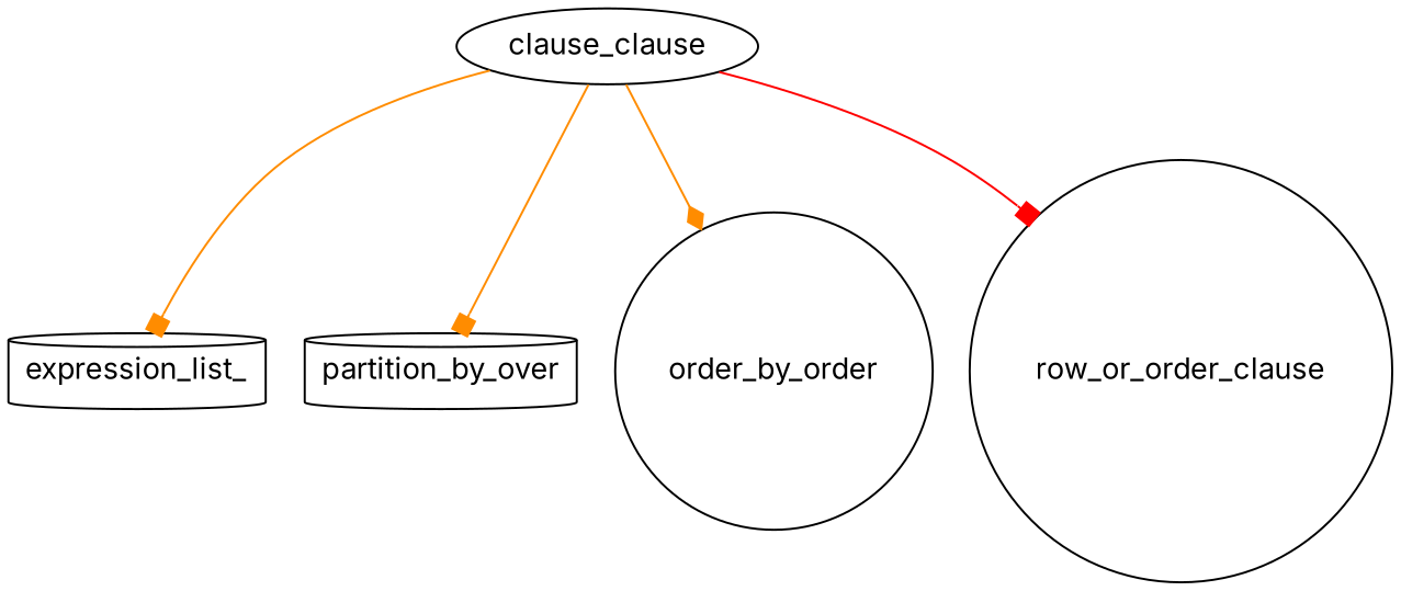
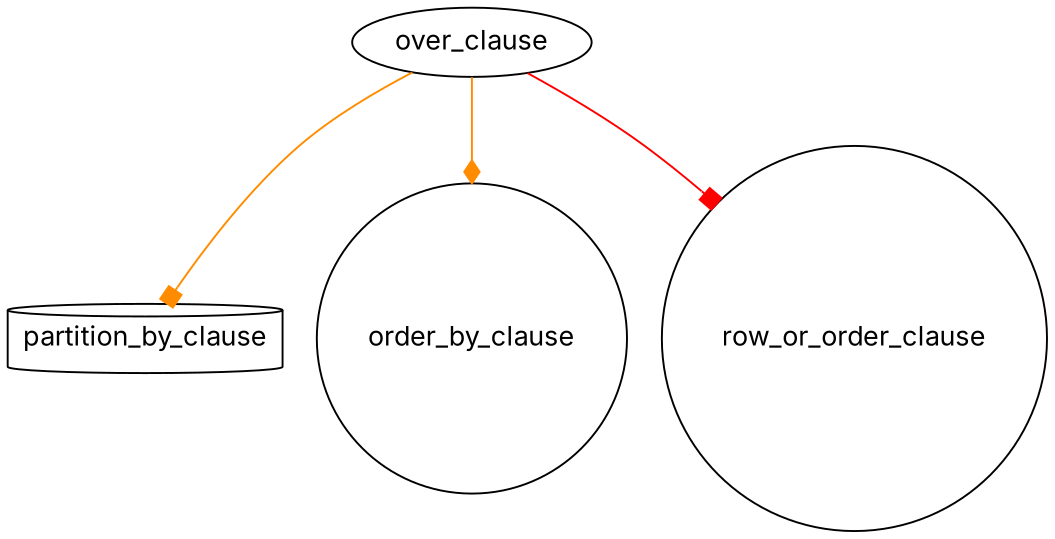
  digraph {
    fontname=Inter
    node [fontname=Inter shape=cylinder]
    edge [arrowhead=box color=darkorange fontname=Inter]
-   over_clause [shape=ellipse label=clause_clause]
-   expression_list_
-   partition_by_clause [label=partition_by_over]
-   order_by_clause [shape=circle label=order_by_order]
+   over_clause [shape=ellipse]
+   partition_by_clause
+   order_by_clause [shape=circle]
    n5 [label=row_or_order_clause shape=circle]
-   over_clause -> expression_list_
    over_clause -> partition_by_clause
    over_clause -> order_by_clause [arrowhead=diamond]
    over_clause -> n5 [color=red]
  }
